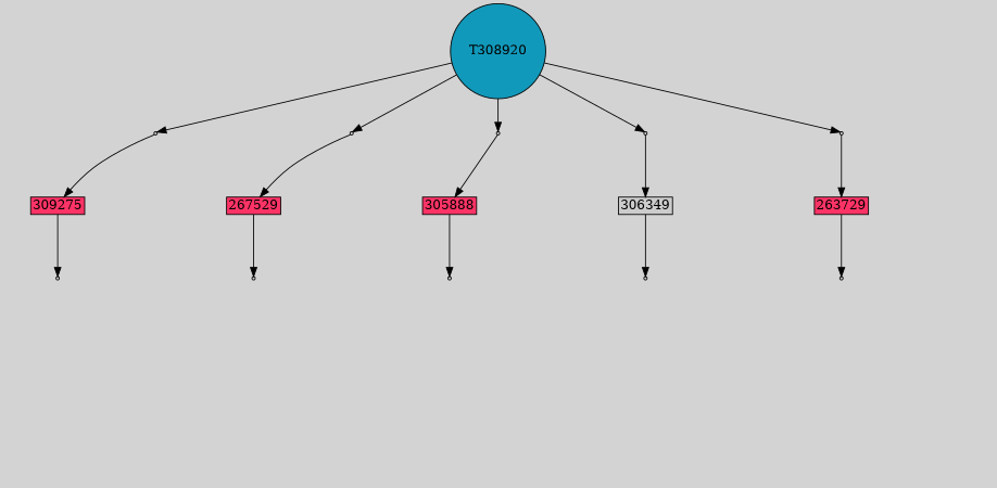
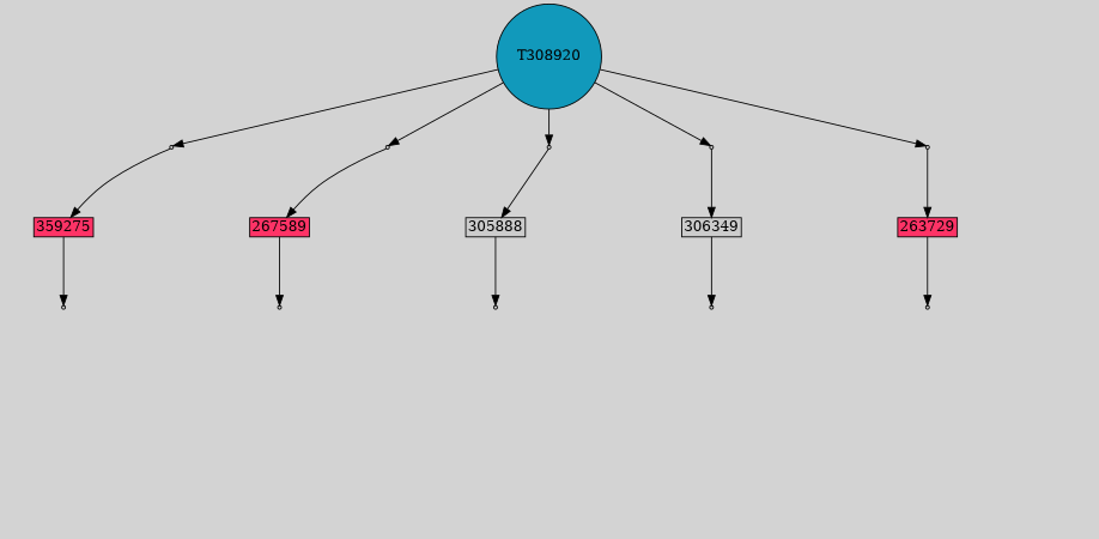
  digraph {
    bgcolor=lightgray
    node [fillcolor="#cccccc" shape=box style=filled]
    T308920 [fillcolor="#1199bb" shape=circle]
    n2 [label=0 shape=point]
    n3 [label=0 shape=point]
    n4 [label=0 shape=point]
    n5 [label=0 shape=point]
    n6 [label=0 shape=point]
-   n7 [fillcolor="#ff3366" height=0 label=309275 margin=0.03 width=0]
+   n7 [fillcolor="#ff3366" height=0 label=359275 margin=0.03 width=0]
    n8 [label="6|2&1|10#1|2&#92;n4|3&1|1#0|10&#92;n7|0&0|3#1|8&#92;n2|3&1|8#0|0&#92;n12|0&0|2#0|3&#92;n" style=invis fillcolor=""]
-   n9 [fillcolor="#ff3366" height=0 label=267529 margin=0.03 width=0]
+   n9 [fillcolor="#ff3366" height=0 label=267589 margin=0.03 width=0]
    n10 [label="6|2&1|10#1|2&#92;n4|3&1|1#0|10&#92;n7|0&0|3#1|8&#92;n2|3&1|8#0|0&#92;n12|0&0|2#0|3&#92;n" style=invis fillcolor=""]
-   n11 [fillcolor="#ff3366" height=0 label=305888 margin=0.03 width=0]
+   n11 [height=0 label=305888 margin=0.03 width=0]
    n12 [label="6|2&1|10#1|2&#92;n4|3&1|1#0|10&#92;n12|0&0|2#0|3&#92;n" style=invis fillcolor=""]
    n13 [height=0 label=306349 margin=0.03 width=0]
    n14 [label="6|2&1|10#1|2&#92;n4|3&1|1#0|10&#92;n7|0&0|3#1|8&#92;n2|3&1|8#0|0&#92;n12|0&0|2#0|3&#92;n" style=invis fillcolor=""]
    n15 [fillcolor="#ff3366" height=0 label=263729 margin=0.03 width=0]
    n16 [label="6|2&1|10#1|2&#92;n4|3&1|1#0|10&#92;n12|0&0|2#0|3&#92;n" style=invis fillcolor=""]
    n17 [label=1 shape=point]
    n18 [label="11|3&1|3#1|4&#92;n13|0&0|3#1|7&#92;n7|7&1|10#1|6&#92;n9|3&0|7#1|9&#92;n0|0&0|0#1|2&#92;n0|0&0|0#0|3&#92;n8|0&0|8#1|1&#92;n0|0&0|8#1|2&#92;n" style=invis fillcolor=""]
    n19 [label=1 shape=point]
    n20 [label="11|3&1|3#1|4&#92;n13|0&0|3#1|7&#92;n7|6&1|3#1|6&#92;n0|1&1|2#1|0&#92;n15|3&1|6#0|1&#92;n19|1&0|1#1|3&#92;n2|1&0|3#0|1&#92;n14|3&0|1#0|6&#92;n0|0&0|0#1|2&#92;n0|0&0|0#0|3&#92;n0|0&0|8#1|2&#92;n" style=invis fillcolor=""]
    n21 [label=1 shape=point]
    n22 [label="11|3&1|3#1|4&#92;n13|0&0|3#1|7&#92;n7|6&1|4#1|6&#92;n0|1&1|2#1|0&#92;n15|3&1|6#0|1&#92;n19|1&0|1#1|3&#92;n2|1&0|3#0|1&#92;n14|3&0|1#0|6&#92;n0|0&0|0#1|2&#92;n0|0&0|0#0|3&#92;n0|0&0|8#1|2&#92;n8|0&0|8#1|5&#92;n" style=invis fillcolor=""]
    n23 [label=1 shape=point]
    n24 [label="11|3&1|3#1|4&#92;n13|0&0|3#1|7&#92;n7|6&1|4#1|6&#92;n0|1&1|2#1|0&#92;n15|3&1|6#0|1&#92;n19|1&0|1#1|3&#92;n2|1&0|3#0|1&#92;n14|3&0|1#0|6&#92;n0|0&0|0#1|2&#92;n0|0&0|0#0|3&#92;n8|0&0|8#1|1&#92;n0|0&0|8#1|2&#92;n" style=invis fillcolor=""]
    n25 [label=1 shape=point]
    n26 [label="11|3&1|3#1|4&#92;n13|0&0|3#1|7&#92;n7|6&1|4#1|6&#92;n0|1&1|2#1|0&#92;n15|3&1|6#0|1&#92;n19|1&0|1#1|3&#92;n2|1&0|3#0|1&#92;n14|3&0|1#0|6&#92;n0|0&0|0#1|2&#92;n0|0&0|0#0|3&#92;n0|0&0|8#1|2&#92;n8|0&0|8#1|5&#92;n" style=invis fillcolor=""]
    T308920 -> n2
    T308920 -> n3
    T308920 -> n4
    T308920 -> n5
    T308920 -> n6
    n2 -> n7
    n2 -> n8 [style=invis]
    n3 -> n9
    n3 -> n10 [style=invis]
    n4 -> n11
    n4 -> n12 [style=invis]
    n5 -> n13
    n5 -> n14 [style=invis]
    n6 -> n15
    n6 -> n16 [style=invis]
    n7 -> n17
    n9 -> n19
    n11 -> n21
    n13 -> n23
    n15 -> n25
    n17 -> n18 [style=invis]
    n19 -> n20 [style=invis]
    n21 -> n22 [style=invis]
    n23 -> n24 [style=invis]
    n25 -> n26 [style=invis]
  }
